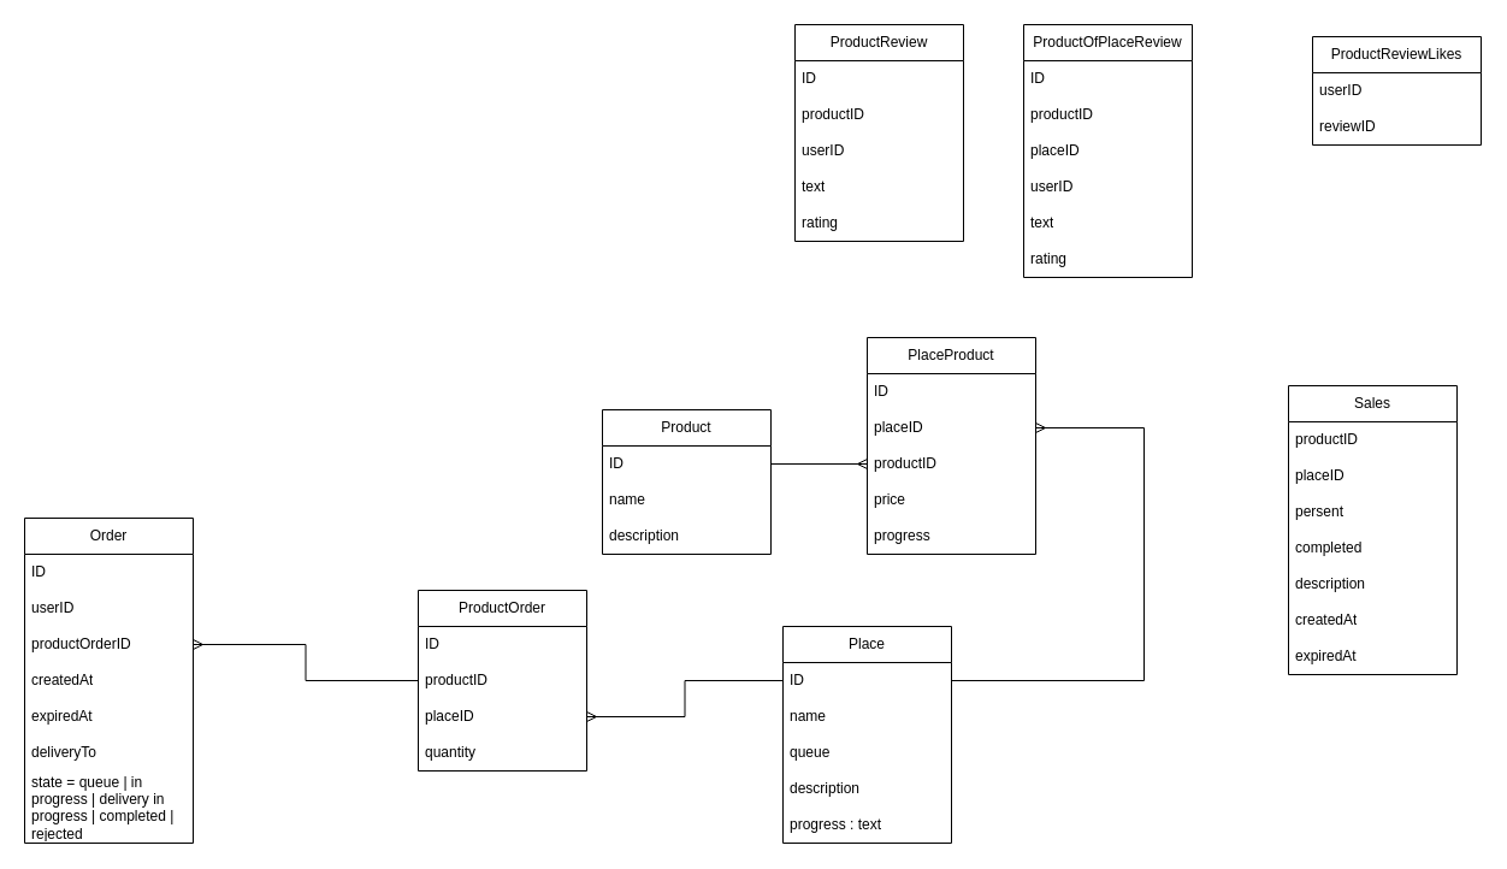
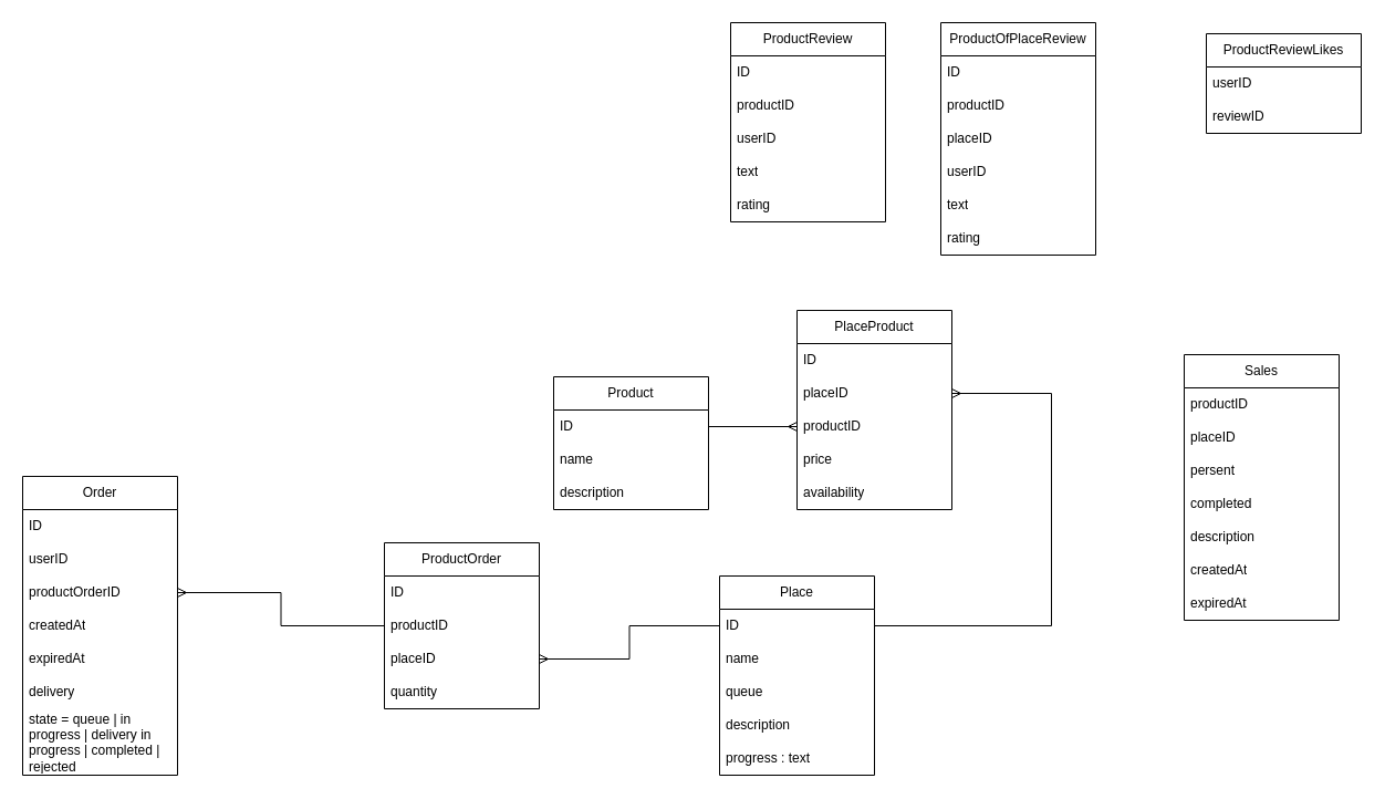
  <mxCell id="0" />
  <mxCell id="1" parent="0" />
  <mxCell id="2" value="Place" style="swimlane;fontStyle=0;childLayout=stackLayout;horizontal=1;startSize=30;horizontalStack=0;resizeParent=1;resizeParentMax=0;resizeLast=0;collapsible=1;marginBottom=0;whiteSpace=wrap;html=1;" vertex="1" parent="1"><mxGeometry x="650" y="520" width="140" height="180" as="geometry" /></mxCell>
  <mxCell id="3" value="ID" style="text;strokeColor=none;fillColor=none;align=left;verticalAlign=middle;spacingLeft=4;spacingRight=4;overflow=hidden;points=[[0,0.5],[1,0.5]];portConstraint=eastwest;rotatable=0;whiteSpace=wrap;html=1;" vertex="1" parent="2"><mxGeometry y="30" width="140" height="30" as="geometry" /></mxCell>
  <mxCell id="4" value="name" style="text;strokeColor=none;fillColor=none;align=left;verticalAlign=middle;spacingLeft=4;spacingRight=4;overflow=hidden;points=[[0,0.5],[1,0.5]];portConstraint=eastwest;rotatable=0;whiteSpace=wrap;html=1;" vertex="1" parent="2"><mxGeometry y="60" width="140" height="30" as="geometry" /></mxCell>
  <mxCell id="5" value="queue" style="text;strokeColor=none;fillColor=none;align=left;verticalAlign=middle;spacingLeft=4;spacingRight=4;overflow=hidden;points=[[0,0.5],[1,0.5]];portConstraint=eastwest;rotatable=0;whiteSpace=wrap;html=1;" vertex="1" parent="2"><mxGeometry y="90" width="140" height="30" as="geometry" /></mxCell>
  <mxCell id="6" value="description" style="text;strokeColor=none;fillColor=none;align=left;verticalAlign=middle;spacingLeft=4;spacingRight=4;overflow=hidden;points=[[0,0.5],[1,0.5]];portConstraint=eastwest;rotatable=0;whiteSpace=wrap;html=1;" vertex="1" parent="2"><mxGeometry y="120" width="140" height="30" as="geometry" /></mxCell>
  <mxCell id="7" value="progress : text" style="text;strokeColor=none;fillColor=none;align=left;verticalAlign=middle;spacingLeft=4;spacingRight=4;overflow=hidden;points=[[0,0.5],[1,0.5]];portConstraint=eastwest;rotatable=0;whiteSpace=wrap;html=1;" vertex="1" parent="2"><mxGeometry y="150" width="140" height="30" as="geometry" /></mxCell>
  <mxCell id="8" value="PlaceProduct" style="swimlane;fontStyle=0;childLayout=stackLayout;horizontal=1;startSize=30;horizontalStack=0;resizeParent=1;resizeParentMax=0;resizeLast=0;collapsible=1;marginBottom=0;whiteSpace=wrap;html=1;" vertex="1" parent="1"><mxGeometry x="720" y="280" width="140" height="180" as="geometry" /></mxCell>
  <mxCell id="9" value="ID" style="text;strokeColor=none;fillColor=none;align=left;verticalAlign=middle;spacingLeft=4;spacingRight=4;overflow=hidden;points=[[0,0.5],[1,0.5]];portConstraint=eastwest;rotatable=0;whiteSpace=wrap;html=1;" vertex="1" parent="8"><mxGeometry y="30" width="140" height="30" as="geometry" /></mxCell>
  <mxCell id="10" value="placeID" style="text;strokeColor=none;fillColor=none;align=left;verticalAlign=middle;spacingLeft=4;spacingRight=4;overflow=hidden;points=[[0,0.5],[1,0.5]];portConstraint=eastwest;rotatable=0;whiteSpace=wrap;html=1;" vertex="1" parent="8"><mxGeometry y="60" width="140" height="30" as="geometry" /></mxCell>
  <mxCell id="11" value="productID" style="text;strokeColor=none;fillColor=none;align=left;verticalAlign=middle;spacingLeft=4;spacingRight=4;overflow=hidden;points=[[0,0.5],[1,0.5]];portConstraint=eastwest;rotatable=0;whiteSpace=wrap;html=1;" vertex="1" parent="8"><mxGeometry y="90" width="140" height="30" as="geometry" /></mxCell>
  <mxCell id="12" value="price" style="text;strokeColor=none;fillColor=none;align=left;verticalAlign=middle;spacingLeft=4;spacingRight=4;overflow=hidden;points=[[0,0.5],[1,0.5]];portConstraint=eastwest;rotatable=0;whiteSpace=wrap;html=1;" vertex="1" parent="8"><mxGeometry y="120" width="140" height="30" as="geometry" /></mxCell>
- <mxCell id="13" value="progress" style="text;strokeColor=none;fillColor=none;align=left;verticalAlign=middle;spacingLeft=4;spacingRight=4;overflow=hidden;points=[[0,0.5],[1,0.5]];portConstraint=eastwest;rotatable=0;whiteSpace=wrap;html=1;" vertex="1" parent="8"><mxGeometry y="150" width="140" height="30" as="geometry" /></mxCell>
+ <mxCell id="13" value="availability" style="text;strokeColor=none;fillColor=none;align=left;verticalAlign=middle;spacingLeft=4;spacingRight=4;overflow=hidden;points=[[0,0.5],[1,0.5]];portConstraint=eastwest;rotatable=0;whiteSpace=wrap;html=1;" vertex="1" parent="8"><mxGeometry y="150" width="140" height="30" as="geometry" /></mxCell>
  <mxCell id="14" value="Product" style="swimlane;fontStyle=0;childLayout=stackLayout;horizontal=1;startSize=30;horizontalStack=0;resizeParent=1;resizeParentMax=0;resizeLast=0;collapsible=1;marginBottom=0;whiteSpace=wrap;html=1;" vertex="1" parent="1"><mxGeometry x="500" y="340" width="140" height="120" as="geometry" /></mxCell>
  <mxCell id="15" value="ID" style="text;strokeColor=none;fillColor=none;align=left;verticalAlign=middle;spacingLeft=4;spacingRight=4;overflow=hidden;points=[[0,0.5],[1,0.5]];portConstraint=eastwest;rotatable=0;whiteSpace=wrap;html=1;" vertex="1" parent="14"><mxGeometry y="30" width="140" height="30" as="geometry" /></mxCell>
  <mxCell id="16" value="name" style="text;strokeColor=none;fillColor=none;align=left;verticalAlign=middle;spacingLeft=4;spacingRight=4;overflow=hidden;points=[[0,0.5],[1,0.5]];portConstraint=eastwest;rotatable=0;whiteSpace=wrap;html=1;" vertex="1" parent="14"><mxGeometry y="60" width="140" height="30" as="geometry" /></mxCell>
  <mxCell id="17" value="description" style="text;strokeColor=none;fillColor=none;align=left;verticalAlign=middle;spacingLeft=4;spacingRight=4;overflow=hidden;points=[[0,0.5],[1,0.5]];portConstraint=eastwest;rotatable=0;whiteSpace=wrap;html=1;" vertex="1" parent="14"><mxGeometry y="90" width="140" height="30" as="geometry" /></mxCell>
  <mxCell id="18" value="ProductOfPlaceReview" style="swimlane;fontStyle=0;childLayout=stackLayout;horizontal=1;startSize=30;horizontalStack=0;resizeParent=1;resizeParentMax=0;resizeLast=0;collapsible=1;marginBottom=0;whiteSpace=wrap;html=1;" vertex="1" parent="1"><mxGeometry x="850" y="20" width="140" height="210" as="geometry" /></mxCell>
  <mxCell id="19" value="ID" style="text;strokeColor=none;fillColor=none;align=left;verticalAlign=middle;spacingLeft=4;spacingRight=4;overflow=hidden;points=[[0,0.5],[1,0.5]];portConstraint=eastwest;rotatable=0;whiteSpace=wrap;html=1;" vertex="1" parent="18"><mxGeometry y="30" width="140" height="30" as="geometry" /></mxCell>
  <mxCell id="20" value="productID" style="text;strokeColor=none;fillColor=none;align=left;verticalAlign=middle;spacingLeft=4;spacingRight=4;overflow=hidden;points=[[0,0.5],[1,0.5]];portConstraint=eastwest;rotatable=0;whiteSpace=wrap;html=1;" vertex="1" parent="18"><mxGeometry y="60" width="140" height="30" as="geometry" /></mxCell>
  <mxCell id="21" value="placeID" style="text;strokeColor=none;fillColor=none;align=left;verticalAlign=middle;spacingLeft=4;spacingRight=4;overflow=hidden;points=[[0,0.5],[1,0.5]];portConstraint=eastwest;rotatable=0;whiteSpace=wrap;html=1;" vertex="1" parent="18"><mxGeometry y="90" width="140" height="30" as="geometry" /></mxCell>
  <mxCell id="22" value="userID" style="text;strokeColor=none;fillColor=none;align=left;verticalAlign=middle;spacingLeft=4;spacingRight=4;overflow=hidden;points=[[0,0.5],[1,0.5]];portConstraint=eastwest;rotatable=0;whiteSpace=wrap;html=1;" vertex="1" parent="18"><mxGeometry y="120" width="140" height="30" as="geometry" /></mxCell>
  <mxCell id="23" value="text" style="text;strokeColor=none;fillColor=none;align=left;verticalAlign=middle;spacingLeft=4;spacingRight=4;overflow=hidden;points=[[0,0.5],[1,0.5]];portConstraint=eastwest;rotatable=0;whiteSpace=wrap;html=1;" vertex="1" parent="18"><mxGeometry y="150" width="140" height="30" as="geometry" /></mxCell>
  <mxCell id="24" value="rating" style="text;strokeColor=none;fillColor=none;align=left;verticalAlign=middle;spacingLeft=4;spacingRight=4;overflow=hidden;points=[[0,0.5],[1,0.5]];portConstraint=eastwest;rotatable=0;whiteSpace=wrap;html=1;" vertex="1" parent="18"><mxGeometry y="180" width="140" height="30" as="geometry" /></mxCell>
  <mxCell id="25" value="Order" style="swimlane;fontStyle=0;childLayout=stackLayout;horizontal=1;startSize=30;horizontalStack=0;resizeParent=1;resizeParentMax=0;resizeLast=0;collapsible=1;marginBottom=0;whiteSpace=wrap;html=1;" vertex="1" parent="1"><mxGeometry x="20" y="430" width="140" height="270" as="geometry" /></mxCell>
  <mxCell id="26" value="ID" style="text;strokeColor=none;fillColor=none;align=left;verticalAlign=middle;spacingLeft=4;spacingRight=4;overflow=hidden;points=[[0,0.5],[1,0.5]];portConstraint=eastwest;rotatable=0;whiteSpace=wrap;html=1;" vertex="1" parent="25"><mxGeometry y="30" width="140" height="30" as="geometry" /></mxCell>
  <mxCell id="27" value="userID" style="text;strokeColor=none;fillColor=none;align=left;verticalAlign=middle;spacingLeft=4;spacingRight=4;overflow=hidden;points=[[0,0.5],[1,0.5]];portConstraint=eastwest;rotatable=0;whiteSpace=wrap;html=1;" vertex="1" parent="25"><mxGeometry y="60" width="140" height="30" as="geometry" /></mxCell>
  <mxCell id="28" value="productOrderID" style="text;strokeColor=none;fillColor=none;align=left;verticalAlign=middle;spacingLeft=4;spacingRight=4;overflow=hidden;points=[[0,0.5],[1,0.5]];portConstraint=eastwest;rotatable=0;whiteSpace=wrap;html=1;" vertex="1" parent="25"><mxGeometry y="90" width="140" height="30" as="geometry" /></mxCell>
  <mxCell id="29" value="createdAt" style="text;strokeColor=none;fillColor=none;align=left;verticalAlign=middle;spacingLeft=4;spacingRight=4;overflow=hidden;points=[[0,0.5],[1,0.5]];portConstraint=eastwest;rotatable=0;whiteSpace=wrap;html=1;" vertex="1" parent="25"><mxGeometry y="120" width="140" height="30" as="geometry" /></mxCell>
  <mxCell id="30" value="expiredAt" style="text;strokeColor=none;fillColor=none;align=left;verticalAlign=middle;spacingLeft=4;spacingRight=4;overflow=hidden;points=[[0,0.5],[1,0.5]];portConstraint=eastwest;rotatable=0;whiteSpace=wrap;html=1;" vertex="1" parent="25"><mxGeometry y="150" width="140" height="30" as="geometry" /></mxCell>
- <mxCell id="31" value="deliveryTo" style="text;strokeColor=none;fillColor=none;align=left;verticalAlign=middle;spacingLeft=4;spacingRight=4;overflow=hidden;points=[[0,0.5],[1,0.5]];portConstraint=eastwest;rotatable=0;whiteSpace=wrap;html=1;" vertex="1" parent="25"><mxGeometry y="180" width="140" height="30" as="geometry" /></mxCell>
+ <mxCell id="31" value="delivery" style="text;strokeColor=none;fillColor=none;align=left;verticalAlign=middle;spacingLeft=4;spacingRight=4;overflow=hidden;points=[[0,0.5],[1,0.5]];portConstraint=eastwest;rotatable=0;whiteSpace=wrap;html=1;" vertex="1" parent="25"><mxGeometry y="180" width="140" height="30" as="geometry" /></mxCell>
  <mxCell id="32" value="state =&amp;nbsp;queue |&amp;nbsp;in progress |&amp;nbsp;delivery in progress | completed | rejected&amp;nbsp;" style="text;strokeColor=none;fillColor=none;align=left;verticalAlign=middle;spacingLeft=4;spacingRight=4;overflow=hidden;points=[[0,0.5],[1,0.5]];portConstraint=eastwest;rotatable=0;whiteSpace=wrap;html=1;" vertex="1" parent="25"><mxGeometry y="210" width="140" height="60" as="geometry" /></mxCell>
  <mxCell id="33" value="ProductReviewLikes" style="swimlane;fontStyle=0;childLayout=stackLayout;horizontal=1;startSize=30;horizontalStack=0;resizeParent=1;resizeParentMax=0;resizeLast=0;collapsible=1;marginBottom=0;whiteSpace=wrap;html=1;" vertex="1" parent="1"><mxGeometry x="1090" y="30" width="140" height="90" as="geometry" /></mxCell>
  <mxCell id="34" value="userID" style="text;strokeColor=none;fillColor=none;align=left;verticalAlign=middle;spacingLeft=4;spacingRight=4;overflow=hidden;points=[[0,0.5],[1,0.5]];portConstraint=eastwest;rotatable=0;whiteSpace=wrap;html=1;" vertex="1" parent="33"><mxGeometry y="30" width="140" height="30" as="geometry" /></mxCell>
  <mxCell id="35" value="reviewID" style="text;strokeColor=none;fillColor=none;align=left;verticalAlign=middle;spacingLeft=4;spacingRight=4;overflow=hidden;points=[[0,0.5],[1,0.5]];portConstraint=eastwest;rotatable=0;whiteSpace=wrap;html=1;" vertex="1" parent="33"><mxGeometry y="60" width="140" height="30" as="geometry" /></mxCell>
  <mxCell id="36" value="ProductOrder" style="swimlane;fontStyle=0;childLayout=stackLayout;horizontal=1;startSize=30;horizontalStack=0;resizeParent=1;resizeParentMax=0;resizeLast=0;collapsible=1;marginBottom=0;whiteSpace=wrap;html=1;" vertex="1" parent="1"><mxGeometry x="347" y="490" width="140" height="150" as="geometry" /></mxCell>
  <mxCell id="37" value="ID" style="text;strokeColor=none;fillColor=none;align=left;verticalAlign=middle;spacingLeft=4;spacingRight=4;overflow=hidden;points=[[0,0.5],[1,0.5]];portConstraint=eastwest;rotatable=0;whiteSpace=wrap;html=1;" vertex="1" parent="36"><mxGeometry y="30" width="140" height="30" as="geometry" /></mxCell>
  <mxCell id="38" value="productID" style="text;strokeColor=none;fillColor=none;align=left;verticalAlign=middle;spacingLeft=4;spacingRight=4;overflow=hidden;points=[[0,0.5],[1,0.5]];portConstraint=eastwest;rotatable=0;whiteSpace=wrap;html=1;" vertex="1" parent="36"><mxGeometry y="60" width="140" height="30" as="geometry" /></mxCell>
  <mxCell id="39" value="placeID" style="text;strokeColor=none;fillColor=none;align=left;verticalAlign=middle;spacingLeft=4;spacingRight=4;overflow=hidden;points=[[0,0.5],[1,0.5]];portConstraint=eastwest;rotatable=0;whiteSpace=wrap;html=1;" vertex="1" parent="36"><mxGeometry y="90" width="140" height="30" as="geometry" /></mxCell>
  <mxCell id="40" value="quantity" style="text;strokeColor=none;fillColor=none;align=left;verticalAlign=middle;spacingLeft=4;spacingRight=4;overflow=hidden;points=[[0,0.5],[1,0.5]];portConstraint=eastwest;rotatable=0;whiteSpace=wrap;html=1;" vertex="1" parent="36"><mxGeometry y="120" width="140" height="30" as="geometry" /></mxCell>
  <mxCell id="41" style="edgeStyle=orthogonalEdgeStyle;rounded=0;orthogonalLoop=1;jettySize=auto;html=1;endArrow=none;endFill=0;startArrow=ERmany;startFill=0;" edge="1" parent="1" source="28" target="38"><mxGeometry relative="1" as="geometry" /></mxCell>
  <mxCell id="42" value="ProductReview" style="swimlane;fontStyle=0;childLayout=stackLayout;horizontal=1;startSize=30;horizontalStack=0;resizeParent=1;resizeParentMax=0;resizeLast=0;collapsible=1;marginBottom=0;whiteSpace=wrap;html=1;" vertex="1" parent="1"><mxGeometry x="660" y="20" width="140" height="180" as="geometry" /></mxCell>
  <mxCell id="43" value="ID" style="text;strokeColor=none;fillColor=none;align=left;verticalAlign=middle;spacingLeft=4;spacingRight=4;overflow=hidden;points=[[0,0.5],[1,0.5]];portConstraint=eastwest;rotatable=0;whiteSpace=wrap;html=1;" vertex="1" parent="42"><mxGeometry y="30" width="140" height="30" as="geometry" /></mxCell>
  <mxCell id="44" value="productID" style="text;strokeColor=none;fillColor=none;align=left;verticalAlign=middle;spacingLeft=4;spacingRight=4;overflow=hidden;points=[[0,0.5],[1,0.5]];portConstraint=eastwest;rotatable=0;whiteSpace=wrap;html=1;" vertex="1" parent="42"><mxGeometry y="60" width="140" height="30" as="geometry" /></mxCell>
  <mxCell id="45" value="userID" style="text;strokeColor=none;fillColor=none;align=left;verticalAlign=middle;spacingLeft=4;spacingRight=4;overflow=hidden;points=[[0,0.5],[1,0.5]];portConstraint=eastwest;rotatable=0;whiteSpace=wrap;html=1;" vertex="1" parent="42"><mxGeometry y="90" width="140" height="30" as="geometry" /></mxCell>
  <mxCell id="46" value="text" style="text;strokeColor=none;fillColor=none;align=left;verticalAlign=middle;spacingLeft=4;spacingRight=4;overflow=hidden;points=[[0,0.5],[1,0.5]];portConstraint=eastwest;rotatable=0;whiteSpace=wrap;html=1;" vertex="1" parent="42"><mxGeometry y="120" width="140" height="30" as="geometry" /></mxCell>
  <mxCell id="47" value="rating" style="text;strokeColor=none;fillColor=none;align=left;verticalAlign=middle;spacingLeft=4;spacingRight=4;overflow=hidden;points=[[0,0.5],[1,0.5]];portConstraint=eastwest;rotatable=0;whiteSpace=wrap;html=1;" vertex="1" parent="42"><mxGeometry y="150" width="140" height="30" as="geometry" /></mxCell>
  <mxCell id="48" style="edgeStyle=orthogonalEdgeStyle;rounded=0;orthogonalLoop=1;jettySize=auto;html=1;endArrow=none;endFill=0;startArrow=ERmany;startFill=0;" edge="1" parent="1" source="39" target="3"><mxGeometry relative="1" as="geometry" /></mxCell>
  <mxCell id="49" style="edgeStyle=orthogonalEdgeStyle;rounded=0;orthogonalLoop=1;jettySize=auto;html=1;endArrow=ERmany;endFill=0;startArrow=none;startFill=0;" edge="1" parent="1" source="15" target="11"><mxGeometry relative="1" as="geometry" /></mxCell>
  <mxCell id="50" style="edgeStyle=orthogonalEdgeStyle;rounded=0;orthogonalLoop=1;jettySize=auto;html=1;entryX=1;entryY=0.5;entryDx=0;entryDy=0;endArrow=ERmany;endFill=0;" edge="1" parent="1" source="3" target="10"><mxGeometry relative="1" as="geometry"><Array as="points"><mxPoint x="950" y="565" /><mxPoint x="950" y="355" /></Array></mxGeometry></mxCell>
  <mxCell id="51" value="Sales" style="swimlane;fontStyle=0;childLayout=stackLayout;horizontal=1;startSize=30;horizontalStack=0;resizeParent=1;resizeParentMax=0;resizeLast=0;collapsible=1;marginBottom=0;whiteSpace=wrap;html=1;" vertex="1" parent="1"><mxGeometry x="1070" y="320" width="140" height="240" as="geometry" /></mxCell>
  <mxCell id="52" value="productID" style="text;strokeColor=none;fillColor=none;align=left;verticalAlign=middle;spacingLeft=4;spacingRight=4;overflow=hidden;points=[[0,0.5],[1,0.5]];portConstraint=eastwest;rotatable=0;whiteSpace=wrap;html=1;" vertex="1" parent="51"><mxGeometry y="30" width="140" height="30" as="geometry" /></mxCell>
  <mxCell id="53" value="placeID" style="text;strokeColor=none;fillColor=none;align=left;verticalAlign=middle;spacingLeft=4;spacingRight=4;overflow=hidden;points=[[0,0.5],[1,0.5]];portConstraint=eastwest;rotatable=0;whiteSpace=wrap;html=1;" vertex="1" parent="51"><mxGeometry y="60" width="140" height="30" as="geometry" /></mxCell>
  <mxCell id="54" value="persent" style="text;strokeColor=none;fillColor=none;align=left;verticalAlign=middle;spacingLeft=4;spacingRight=4;overflow=hidden;points=[[0,0.5],[1,0.5]];portConstraint=eastwest;rotatable=0;whiteSpace=wrap;html=1;" vertex="1" parent="51"><mxGeometry y="90" width="140" height="30" as="geometry" /></mxCell>
  <mxCell id="55" value="completed" style="text;strokeColor=none;fillColor=none;align=left;verticalAlign=middle;spacingLeft=4;spacingRight=4;overflow=hidden;points=[[0,0.5],[1,0.5]];portConstraint=eastwest;rotatable=0;whiteSpace=wrap;html=1;" vertex="1" parent="51"><mxGeometry y="120" width="140" height="30" as="geometry" /></mxCell>
  <mxCell id="56" value="description" style="text;strokeColor=none;fillColor=none;align=left;verticalAlign=middle;spacingLeft=4;spacingRight=4;overflow=hidden;points=[[0,0.5],[1,0.5]];portConstraint=eastwest;rotatable=0;whiteSpace=wrap;html=1;" vertex="1" parent="51"><mxGeometry y="150" width="140" height="30" as="geometry" /></mxCell>
  <mxCell id="57" value="createdAt" style="text;strokeColor=none;fillColor=none;align=left;verticalAlign=middle;spacingLeft=4;spacingRight=4;overflow=hidden;points=[[0,0.5],[1,0.5]];portConstraint=eastwest;rotatable=0;whiteSpace=wrap;html=1;" vertex="1" parent="51"><mxGeometry y="180" width="140" height="30" as="geometry" /></mxCell>
  <mxCell id="58" value="expiredAt" style="text;strokeColor=none;fillColor=none;align=left;verticalAlign=middle;spacingLeft=4;spacingRight=4;overflow=hidden;points=[[0,0.5],[1,0.5]];portConstraint=eastwest;rotatable=0;whiteSpace=wrap;html=1;" vertex="1" parent="51"><mxGeometry y="210" width="140" height="30" as="geometry" /></mxCell>
